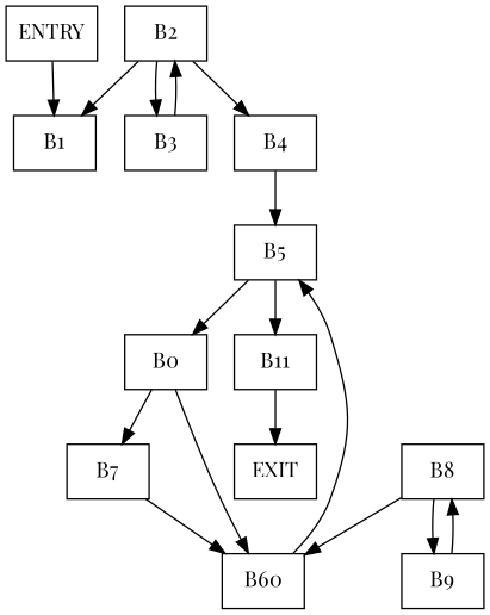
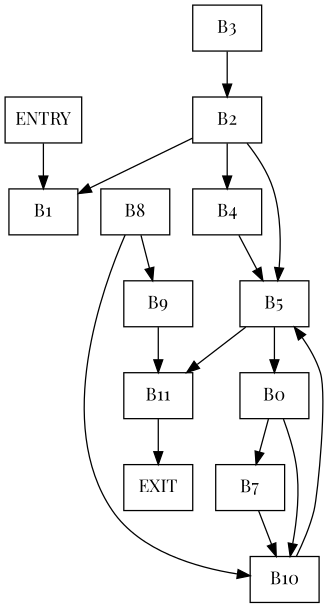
  digraph {
    fontname="Playfair Display"
    node [fontname="Playfair Display" shape=box]
    edge [fontname="Playfair Display"]
    ENTRY
    B1
    B2
    B3
    B4
    B5
    n7 [label=B0]
    B11
    B7
-   B10 [label=B60]
+   B10
    EXIT
    B8
    B9
    ENTRY -> B1
    B2 -> B1
-   B2 -> B3
+   B2 -> B5
    B2 -> B4
    B3 -> B2
    B4 -> B5
    B5 -> n7
    B5 -> B11
    n7 -> B7
    n7 -> B10
    B11 -> EXIT
    B7 -> B10
    B10 -> B5
    B8 -> B10
    B8 -> B9
-   B9 -> B8
+   B9 -> B11
  }
